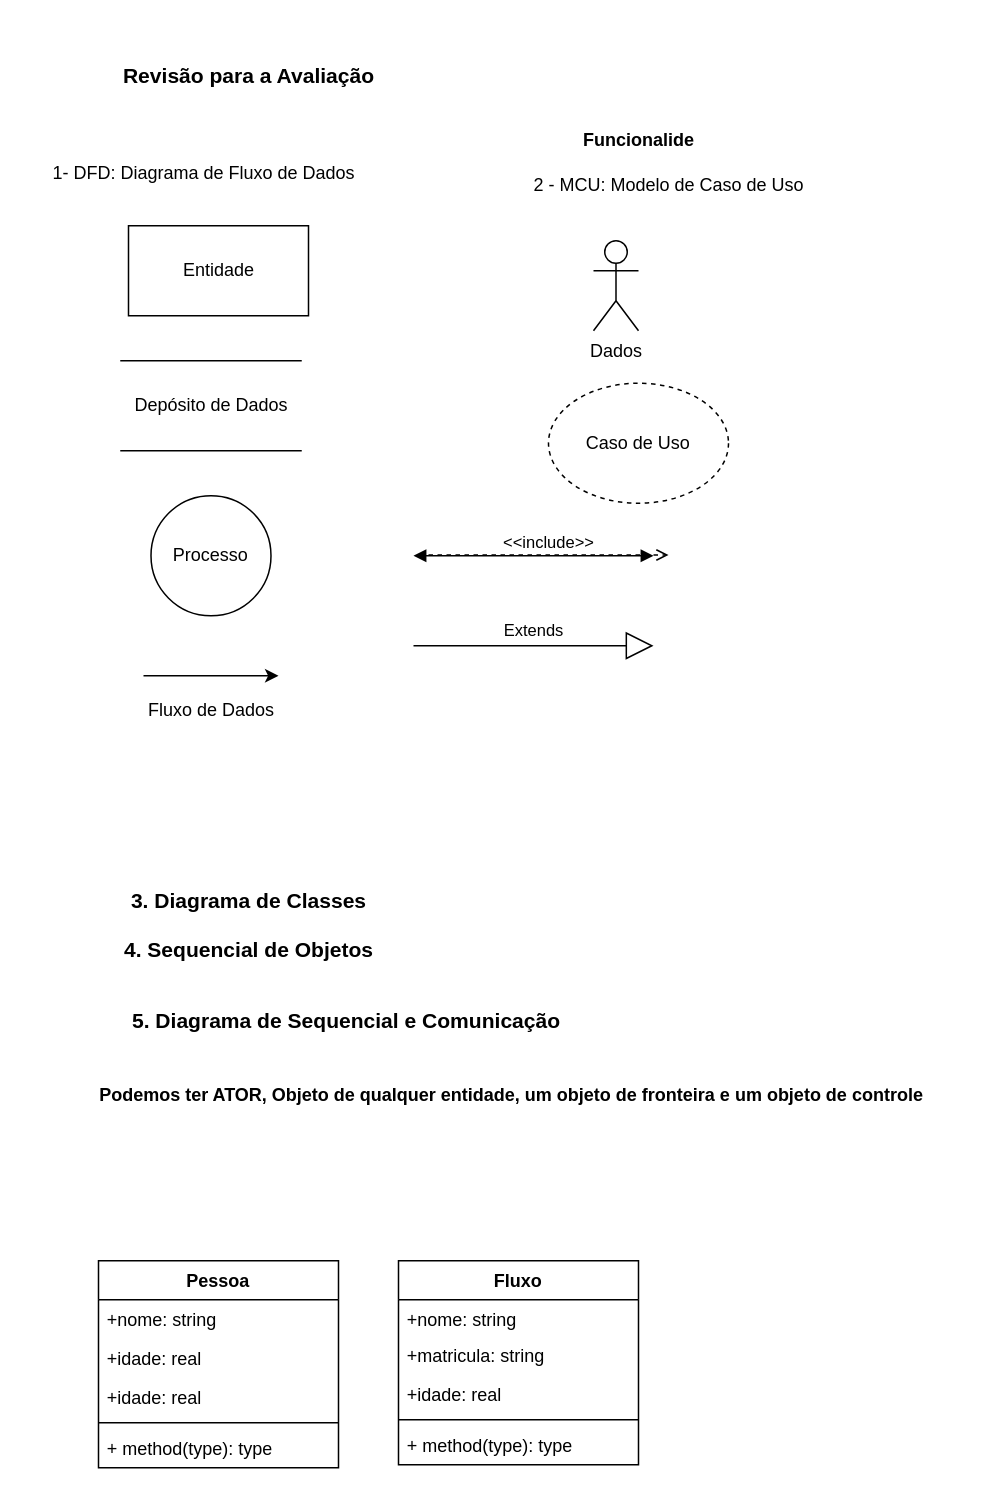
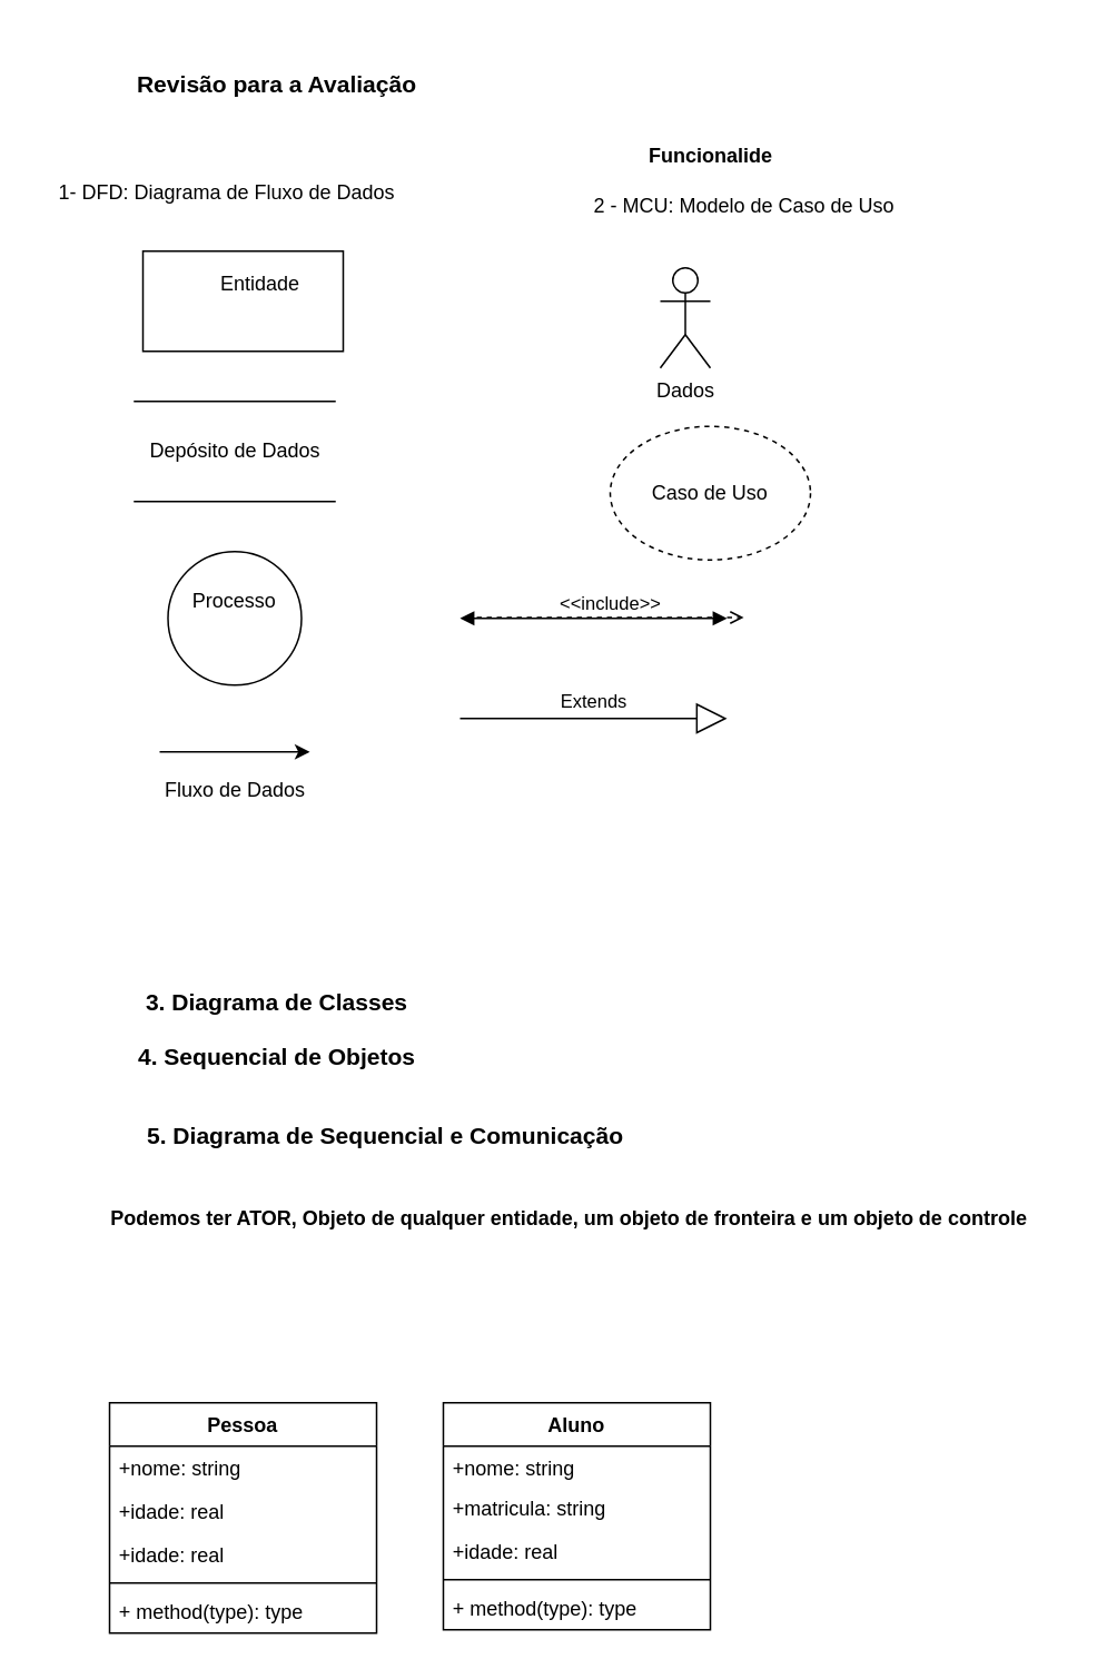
  <mxCell id="0" />
  <mxCell id="1" parent="0" />
  <mxCell id="2" value="&lt;div&gt;&lt;h3&gt;Revisão para a Avaliação&lt;/h3&gt;&lt;/div&gt;" style="text;html=1;align=center;verticalAlign=middle;resizable=0;points=[];autosize=1;strokeColor=none;fillColor=none;" vertex="1" parent="1"><mxGeometry x="65" y="20" width="200" height="60" as="geometry" /></mxCell>
  <mxCell id="3" value="1- DFD: Diagrama de Fluxo de Dados" style="text;html=1;align=center;verticalAlign=middle;resizable=0;points=[];autosize=1;strokeColor=none;fillColor=none;" vertex="1" parent="1"><mxGeometry x="20" y="100" width="230" height="30" as="geometry" /></mxCell>
  <mxCell id="4" value="" style="rounded=0;whiteSpace=wrap;html=1;" vertex="1" parent="1"><mxGeometry x="85" y="150" width="120" height="60" as="geometry" /></mxCell>
- <mxCell id="5" value="&lt;div&gt;Entidade&lt;/div&gt;" style="text;html=1;align=center;verticalAlign=middle;resizable=0;points=[];autosize=1;strokeColor=none;fillColor=none;" vertex="1" parent="1"><mxGeometry x="110" y="165" width="70" height="30" as="geometry" /></mxCell>
+ <mxCell id="5" value="&lt;div&gt;Entidade&lt;/div&gt;" style="text;html=1;align=center;verticalAlign=middle;resizable=0;points=[];autosize=1;strokeColor=none;fillColor=none;" vertex="1" parent="1"><mxGeometry x="120" y="155" width="70" height="30" as="geometry" /></mxCell>
  <mxCell id="6" value="Depósito de Dados" style="text;html=1;align=center;verticalAlign=middle;resizable=0;points=[];autosize=1;strokeColor=none;fillColor=none;" vertex="1" parent="1"><mxGeometry x="75" y="255" width="130" height="30" as="geometry" /></mxCell>
  <mxCell id="7" value="" style="shape=partialRectangle;whiteSpace=wrap;html=1;left=0;right=0;fillColor=none;" vertex="1" parent="1"><mxGeometry x="80" y="240" width="120" height="60" as="geometry" /></mxCell>
  <mxCell id="8" value="" style="ellipse;whiteSpace=wrap;html=1;aspect=fixed;" vertex="1" parent="1"><mxGeometry x="100" y="330" width="80" height="80" as="geometry" /></mxCell>
  <mxCell id="9" value="Caso de Uso" style="ellipse;whiteSpace=wrap;html=1;dashed=1;" vertex="1" parent="1"><mxGeometry x="365" y="255" width="120" height="80" as="geometry" /></mxCell>
- <mxCell id="10" value="Processo" style="text;html=1;strokeColor=none;fillColor=none;align=center;verticalAlign=middle;whiteSpace=wrap;rounded=0;" vertex="1" parent="1"><mxGeometry x="110" y="355" width="60" height="30" as="geometry" /></mxCell>
+ <mxCell id="10" value="Processo" style="text;html=1;strokeColor=none;fillColor=none;align=center;verticalAlign=middle;whiteSpace=wrap;rounded=0;" vertex="1" parent="1"><mxGeometry x="110" y="345" width="60" height="30" as="geometry" /></mxCell>
  <mxCell id="11" value="" style="endArrow=classic;html=1;rounded=0;" edge="1" parent="1"><mxGeometry width="50" height="50" relative="1" as="geometry"><mxPoint x="95" y="450" as="sourcePoint" /><mxPoint x="185" y="450" as="targetPoint" /></mxGeometry></mxCell>
  <mxCell id="12" value="Fluxo de Dados" style="text;html=1;align=center;verticalAlign=middle;resizable=0;points=[];autosize=1;strokeColor=none;fillColor=none;" vertex="1" parent="1"><mxGeometry x="85" y="458" width="110" height="30" as="geometry" /></mxCell>
  <mxCell id="13" value="2 - MCU: Modelo de Caso de Uso" style="text;html=1;align=center;verticalAlign=middle;resizable=0;points=[];autosize=1;strokeColor=none;fillColor=none;" vertex="1" parent="1"><mxGeometry x="340" y="108" width="210" height="30" as="geometry" /></mxCell>
  <mxCell id="14" value="Dados" style="shape=umlActor;verticalLabelPosition=bottom;verticalAlign=top;html=1;outlineConnect=0;" vertex="1" parent="1"><mxGeometry x="395" y="160" width="30" height="60" as="geometry" /></mxCell>
  <mxCell id="15" value="Extends" style="endArrow=block;endSize=16;endFill=0;html=1;rounded=0;" edge="1" parent="1"><mxGeometry y="10" width="160" relative="1" as="geometry"><mxPoint x="275" y="430" as="sourcePoint" /><mxPoint x="435" y="430" as="targetPoint" /><mxPoint as="offset" /></mxGeometry></mxCell>
  <mxCell id="16" value="" style="endArrow=block;startArrow=block;endFill=1;startFill=1;html=1;rounded=0;" edge="1" parent="1"><mxGeometry width="160" relative="1" as="geometry"><mxPoint x="275" y="370" as="sourcePoint" /><mxPoint x="435" y="370" as="targetPoint" /></mxGeometry></mxCell>
  <mxCell id="17" value="&amp;lt;&amp;lt;include&amp;gt;&amp;gt;" style="html=1;verticalAlign=bottom;labelBackgroundColor=none;endArrow=open;endFill=0;dashed=1;rounded=0;" edge="1" parent="1"><mxGeometry width="160" relative="1" as="geometry"><mxPoint x="285" y="369.5" as="sourcePoint" /><mxPoint x="445" y="369.5" as="targetPoint" /><mxPoint as="offset" /></mxGeometry></mxCell>
  <mxCell id="18" value="&lt;h3&gt;3. Diagrama de Classes&lt;/h3&gt;" style="text;html=1;align=center;verticalAlign=middle;resizable=0;points=[];autosize=1;strokeColor=none;fillColor=none;" vertex="1" parent="1"><mxGeometry x="70" y="570" width="190" height="60" as="geometry" /></mxCell>
  <mxCell id="19" value="&lt;h4&gt;&lt;b&gt;Funcionalide&lt;/b&gt;&lt;/h4&gt;" style="text;html=1;align=center;verticalAlign=middle;resizable=0;points=[];autosize=1;strokeColor=none;fillColor=none;" vertex="1" parent="1"><mxGeometry x="370" y="63" width="110" height="60" as="geometry" /></mxCell>
  <mxCell id="20" value="Pessoa" style="swimlane;fontStyle=1;align=center;verticalAlign=top;childLayout=stackLayout;horizontal=1;startSize=26;horizontalStack=0;resizeParent=1;resizeParentMax=0;resizeLast=0;collapsible=1;marginBottom=0;whiteSpace=wrap;html=1;" vertex="1" parent="1"><mxGeometry x="65" y="840" width="160" height="138" as="geometry" /></mxCell>
  <mxCell id="21" value="&lt;div&gt;+nome: string&lt;br&gt;&lt;/div&gt;" style="text;strokeColor=none;fillColor=none;align=left;verticalAlign=top;spacingLeft=4;spacingRight=4;overflow=hidden;rotatable=0;points=[[0,0.5],[1,0.5]];portConstraint=eastwest;whiteSpace=wrap;html=1;" vertex="1" parent="20"><mxGeometry y="26" width="160" height="26" as="geometry" /></mxCell>
  <mxCell id="22" value="&lt;div&gt;+idade: real&lt;/div&gt;" style="text;strokeColor=none;fillColor=none;align=left;verticalAlign=top;spacingLeft=4;spacingRight=4;overflow=hidden;rotatable=0;points=[[0,0.5],[1,0.5]];portConstraint=eastwest;whiteSpace=wrap;html=1;" vertex="1" parent="20"><mxGeometry y="52" width="160" height="26" as="geometry" /></mxCell>
  <mxCell id="23" value="&lt;div&gt;+idade: real&lt;/div&gt;" style="text;strokeColor=none;fillColor=none;align=left;verticalAlign=top;spacingLeft=4;spacingRight=4;overflow=hidden;rotatable=0;points=[[0,0.5],[1,0.5]];portConstraint=eastwest;whiteSpace=wrap;html=1;" vertex="1" parent="20"><mxGeometry y="78" width="160" height="26" as="geometry" /></mxCell>
  <mxCell id="24" value="" style="line;strokeWidth=1;fillColor=none;align=left;verticalAlign=middle;spacingTop=-1;spacingLeft=3;spacingRight=3;rotatable=0;labelPosition=right;points=[];portConstraint=eastwest;strokeColor=inherit;" vertex="1" parent="20"><mxGeometry y="104" width="160" height="8" as="geometry" /></mxCell>
  <mxCell id="25" value="+ method(type): type" style="text;strokeColor=none;fillColor=none;align=left;verticalAlign=top;spacingLeft=4;spacingRight=4;overflow=hidden;rotatable=0;points=[[0,0.5],[1,0.5]];portConstraint=eastwest;whiteSpace=wrap;html=1;" vertex="1" parent="20"><mxGeometry y="112" width="160" height="26" as="geometry" /></mxCell>
- <mxCell id="26" value="Fluxo" style="swimlane;fontStyle=1;align=center;verticalAlign=top;childLayout=stackLayout;horizontal=1;startSize=26;horizontalStack=0;resizeParent=1;resizeParentMax=0;resizeLast=0;collapsible=1;marginBottom=0;whiteSpace=wrap;html=1;" vertex="1" parent="1"><mxGeometry x="265" y="840" width="160" height="136" as="geometry" /></mxCell>
+ <mxCell id="26" value="Aluno" style="swimlane;fontStyle=1;align=center;verticalAlign=top;childLayout=stackLayout;horizontal=1;startSize=26;horizontalStack=0;resizeParent=1;resizeParentMax=0;resizeLast=0;collapsible=1;marginBottom=0;whiteSpace=wrap;html=1;" vertex="1" parent="1"><mxGeometry x="265" y="840" width="160" height="136" as="geometry" /></mxCell>
  <mxCell id="27" value="&lt;div&gt;+nome: string&lt;br&gt;&lt;/div&gt;" style="text;strokeColor=none;fillColor=none;align=left;verticalAlign=top;spacingLeft=4;spacingRight=4;overflow=hidden;rotatable=0;points=[[0,0.5],[1,0.5]];portConstraint=eastwest;whiteSpace=wrap;html=1;" vertex="1" parent="26"><mxGeometry y="26" width="160" height="24" as="geometry" /></mxCell>
  <mxCell id="28" value="&lt;div&gt;+matricula: string&lt;br&gt;&lt;/div&gt;" style="text;strokeColor=none;fillColor=none;align=left;verticalAlign=top;spacingLeft=4;spacingRight=4;overflow=hidden;rotatable=0;points=[[0,0.5],[1,0.5]];portConstraint=eastwest;whiteSpace=wrap;html=1;" vertex="1" parent="26"><mxGeometry y="50" width="160" height="26" as="geometry" /></mxCell>
  <mxCell id="29" value="&lt;div&gt;+idade: real&lt;/div&gt;" style="text;strokeColor=none;fillColor=none;align=left;verticalAlign=top;spacingLeft=4;spacingRight=4;overflow=hidden;rotatable=0;points=[[0,0.5],[1,0.5]];portConstraint=eastwest;whiteSpace=wrap;html=1;" vertex="1" parent="26"><mxGeometry y="76" width="160" height="26" as="geometry" /></mxCell>
  <mxCell id="30" value="" style="line;strokeWidth=1;fillColor=none;align=left;verticalAlign=middle;spacingTop=-1;spacingLeft=3;spacingRight=3;rotatable=0;labelPosition=right;points=[];portConstraint=eastwest;strokeColor=inherit;" vertex="1" parent="26"><mxGeometry y="102" width="160" height="8" as="geometry" /></mxCell>
  <mxCell id="31" value="+ method(type): type" style="text;strokeColor=none;fillColor=none;align=left;verticalAlign=top;spacingLeft=4;spacingRight=4;overflow=hidden;rotatable=0;points=[[0,0.5],[1,0.5]];portConstraint=eastwest;whiteSpace=wrap;html=1;" vertex="1" parent="26"><mxGeometry y="110" width="160" height="26" as="geometry" /></mxCell>
  <mxCell id="32" value="&lt;h3&gt;4. Sequencial de Objetos&lt;/h3&gt;" style="text;html=1;align=center;verticalAlign=middle;resizable=0;points=[];autosize=1;strokeColor=none;fillColor=none;" vertex="1" parent="1"><mxGeometry x="75" y="603" width="180" height="60" as="geometry" /></mxCell>
  <mxCell id="33" value="&lt;h3&gt;5. Diagrama de Sequencial e Comunicação&lt;/h3&gt;" style="text;html=1;align=center;verticalAlign=middle;resizable=0;points=[];autosize=1;strokeColor=none;fillColor=none;" vertex="1" parent="1"><mxGeometry x="75" y="650" width="310" height="60" as="geometry" /></mxCell>
  <mxCell id="34" value="&lt;h4&gt;Podemos ter ATOR, Objeto de qualquer entidade, um objeto de fronteira e um objeto de controle&lt;/h4&gt;" style="text;html=1;align=center;verticalAlign=middle;resizable=0;points=[];autosize=1;strokeColor=none;fillColor=none;" vertex="1" parent="1"><mxGeometry x="45" y="700" width="590" height="60" as="geometry" /></mxCell>
